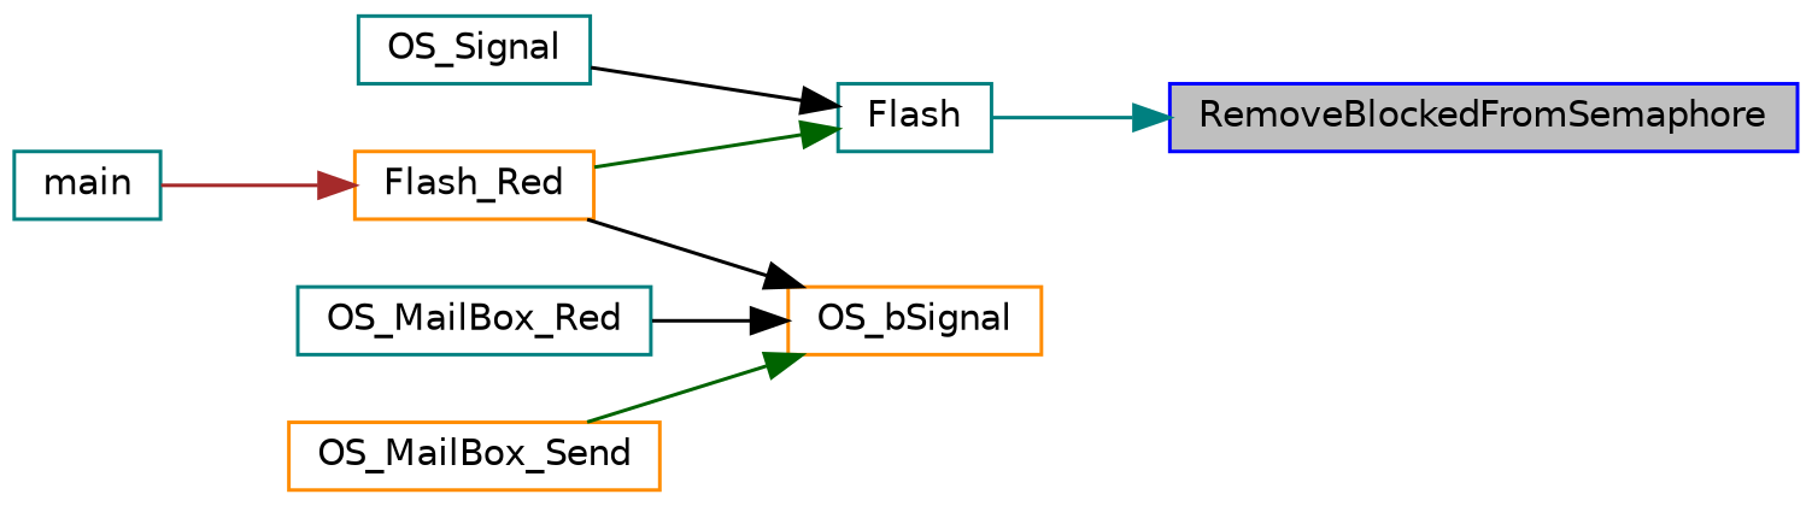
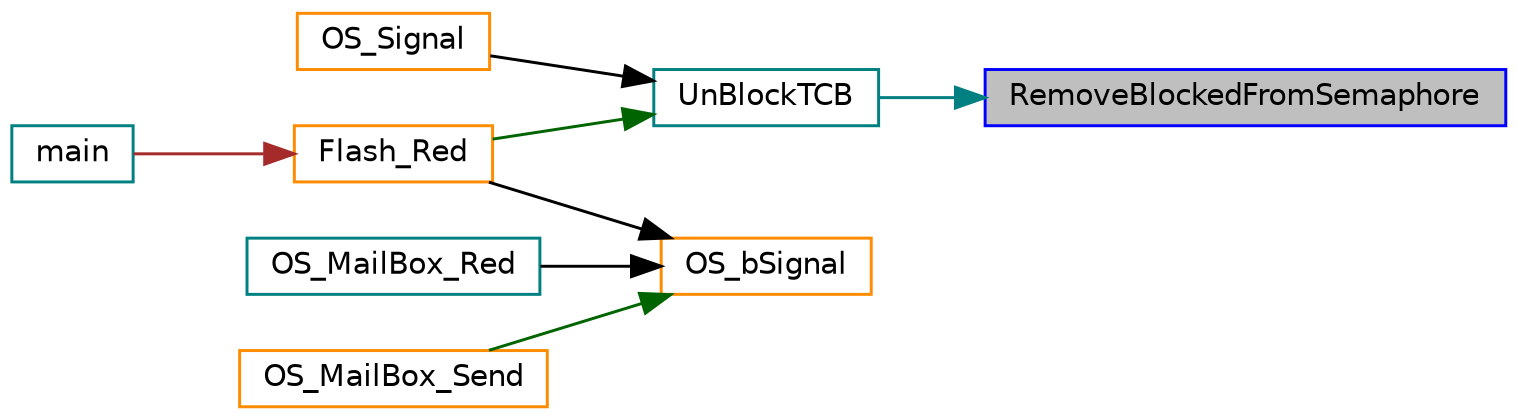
  digraph {
    rankdir=RL
    node [color=teal fillcolor=white fontname=Helvetica fontsize=10 shape=record style=filled]
    edge [color=black dir=back fontname=Helvetica fontsize=10 labelfontname=Helvetica labelfontsize=10 style=solid]
    n1 [color=blue fillcolor=grey75 fontcolor=black height=0.2 label=RemoveBlockedFromSemaphore width=0.4]
-   n2 [height=0.2 label=Flash width=0.4]
-   n3 [height=0.2 label=OS_Signal width=0.4]
+   n2 [height=0.2 label=UnBlockTCB width=0.4]
+   n3 [color=darkorange height=0.2 label=OS_Signal width=0.4]
    n4 [color=darkorange height=0.2 label=Flash_Red width=0.4]
    n5 [color=darkorange height=0.2 label=OS_bSignal width=0.4]
    n6 [height=0.2 label=OS_MailBox_Red width=0.4]
    n7 [color=darkorange height=0.2 label=OS_MailBox_Send width=0.4]
    n8 [height=0.2 label=main width=0.4]
    n1 -> n2 [color=teal]
    n2 -> n3
    n2 -> n4 [color=darkgreen]
    n4 -> n8 [color=brown]
    n5 -> n4
    n5 -> n6
    n5 -> n7 [color=darkgreen]
  }
